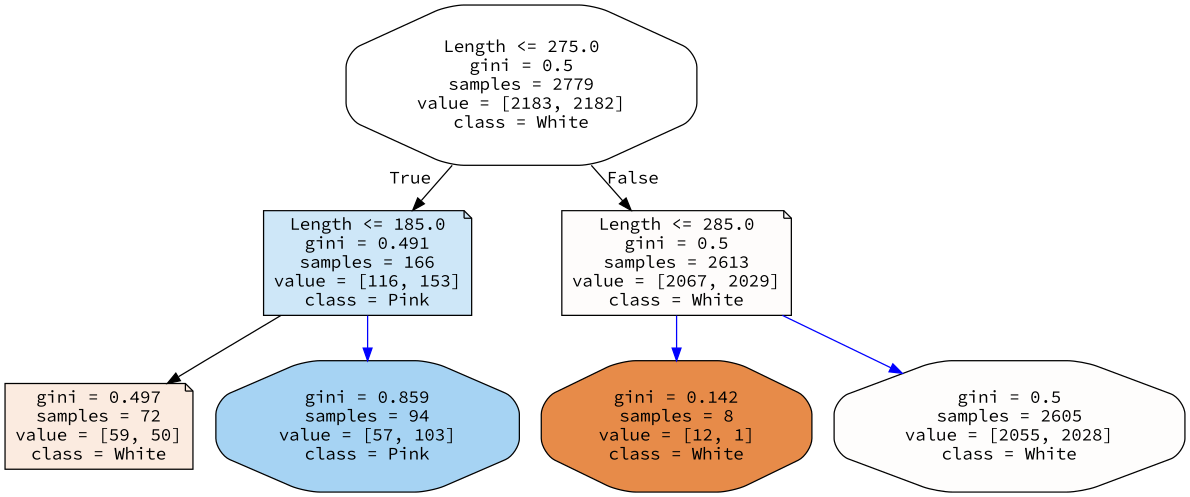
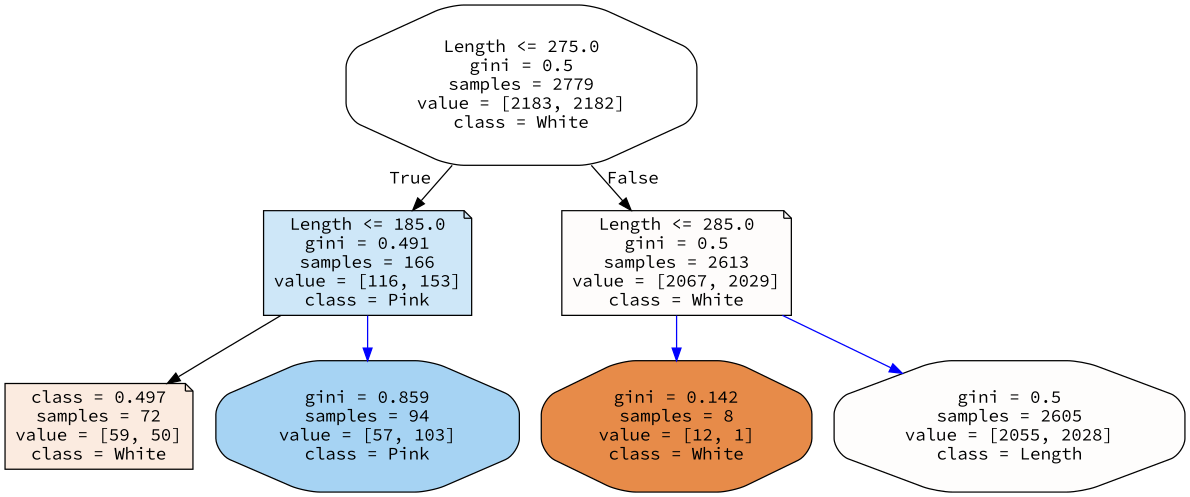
  digraph {
    fontname="Source Code Pro"
    node [color=black fontname="Source Code Pro" shape=octagon style="filled, rounded"]
    edge [color=black fontname="Source Code Pro"]
    n1 [fillcolor="#e5813900" label="Length <= 275.0\ngini = 0.5\nsamples = 2779\nvalue = [2183, 2182]\nclass = White"]
    n2 [fillcolor="#399de53e" label="Length <= 185.0\ngini = 0.491\nsamples = 166\nvalue = [116, 153]\nclass = Pink" shape=note]
    n3 [fillcolor="#e5813905" label="Length <= 285.0\ngini = 0.5\nsamples = 2613\nvalue = [2067, 2029]\nclass = White" shape=note]
-   n4 [fillcolor="#e5813927" label="gini = 0.497\nsamples = 72\nvalue = [59, 50]\nclass = White" shape=note]
+   n4 [fillcolor="#e5813927" label="class = 0.497\nsamples = 72\nvalue = [59, 50]\nclass = White" shape=note]
    n5 [fillcolor="#399de572" label="gini = 0.859\nsamples = 94\nvalue = [57, 103]\nclass = Pink"]
    n6 [fillcolor="#e58139ea" label="gini = 0.142\nsamples = 8\nvalue = [12, 1]\nclass = White"]
-   n7 [fillcolor="#e5813903" label="gini = 0.5\nsamples = 2605\nvalue = [2055, 2028]\nclass = White"]
+   n7 [fillcolor="#e5813903" label="gini = 0.5\nsamples = 2605\nvalue = [2055, 2028]\nclass = Length"]
    n1 -> n2 [headlabel=True labelangle=45 labeldistance=2.5]
    n1 -> n3 [headlabel=False labelangle=-45 labeldistance=2.5]
    n2 -> n4
    n2 -> n5 [color=blue]
    n3 -> n6 [color=blue]
    n3 -> n7 [color=blue]
  }
